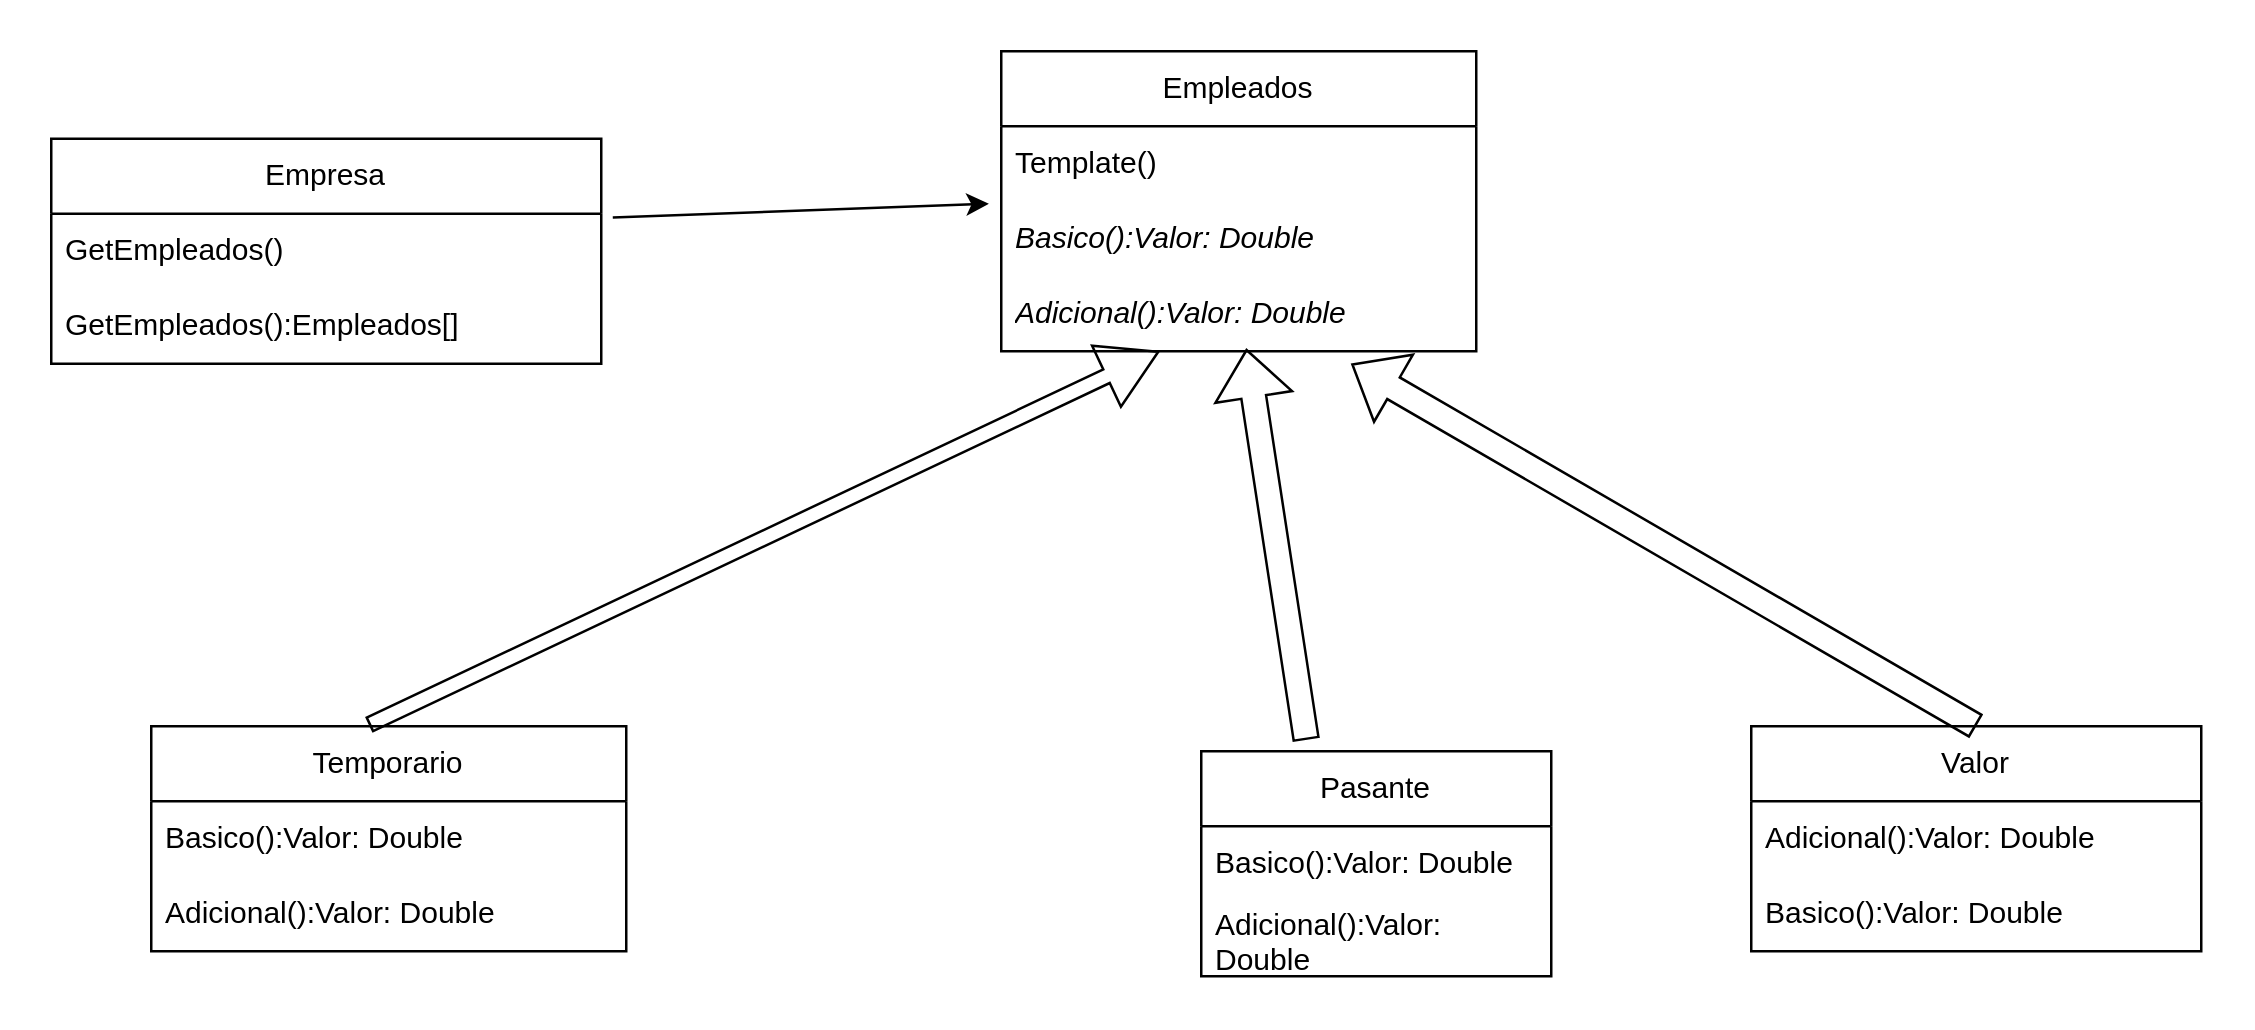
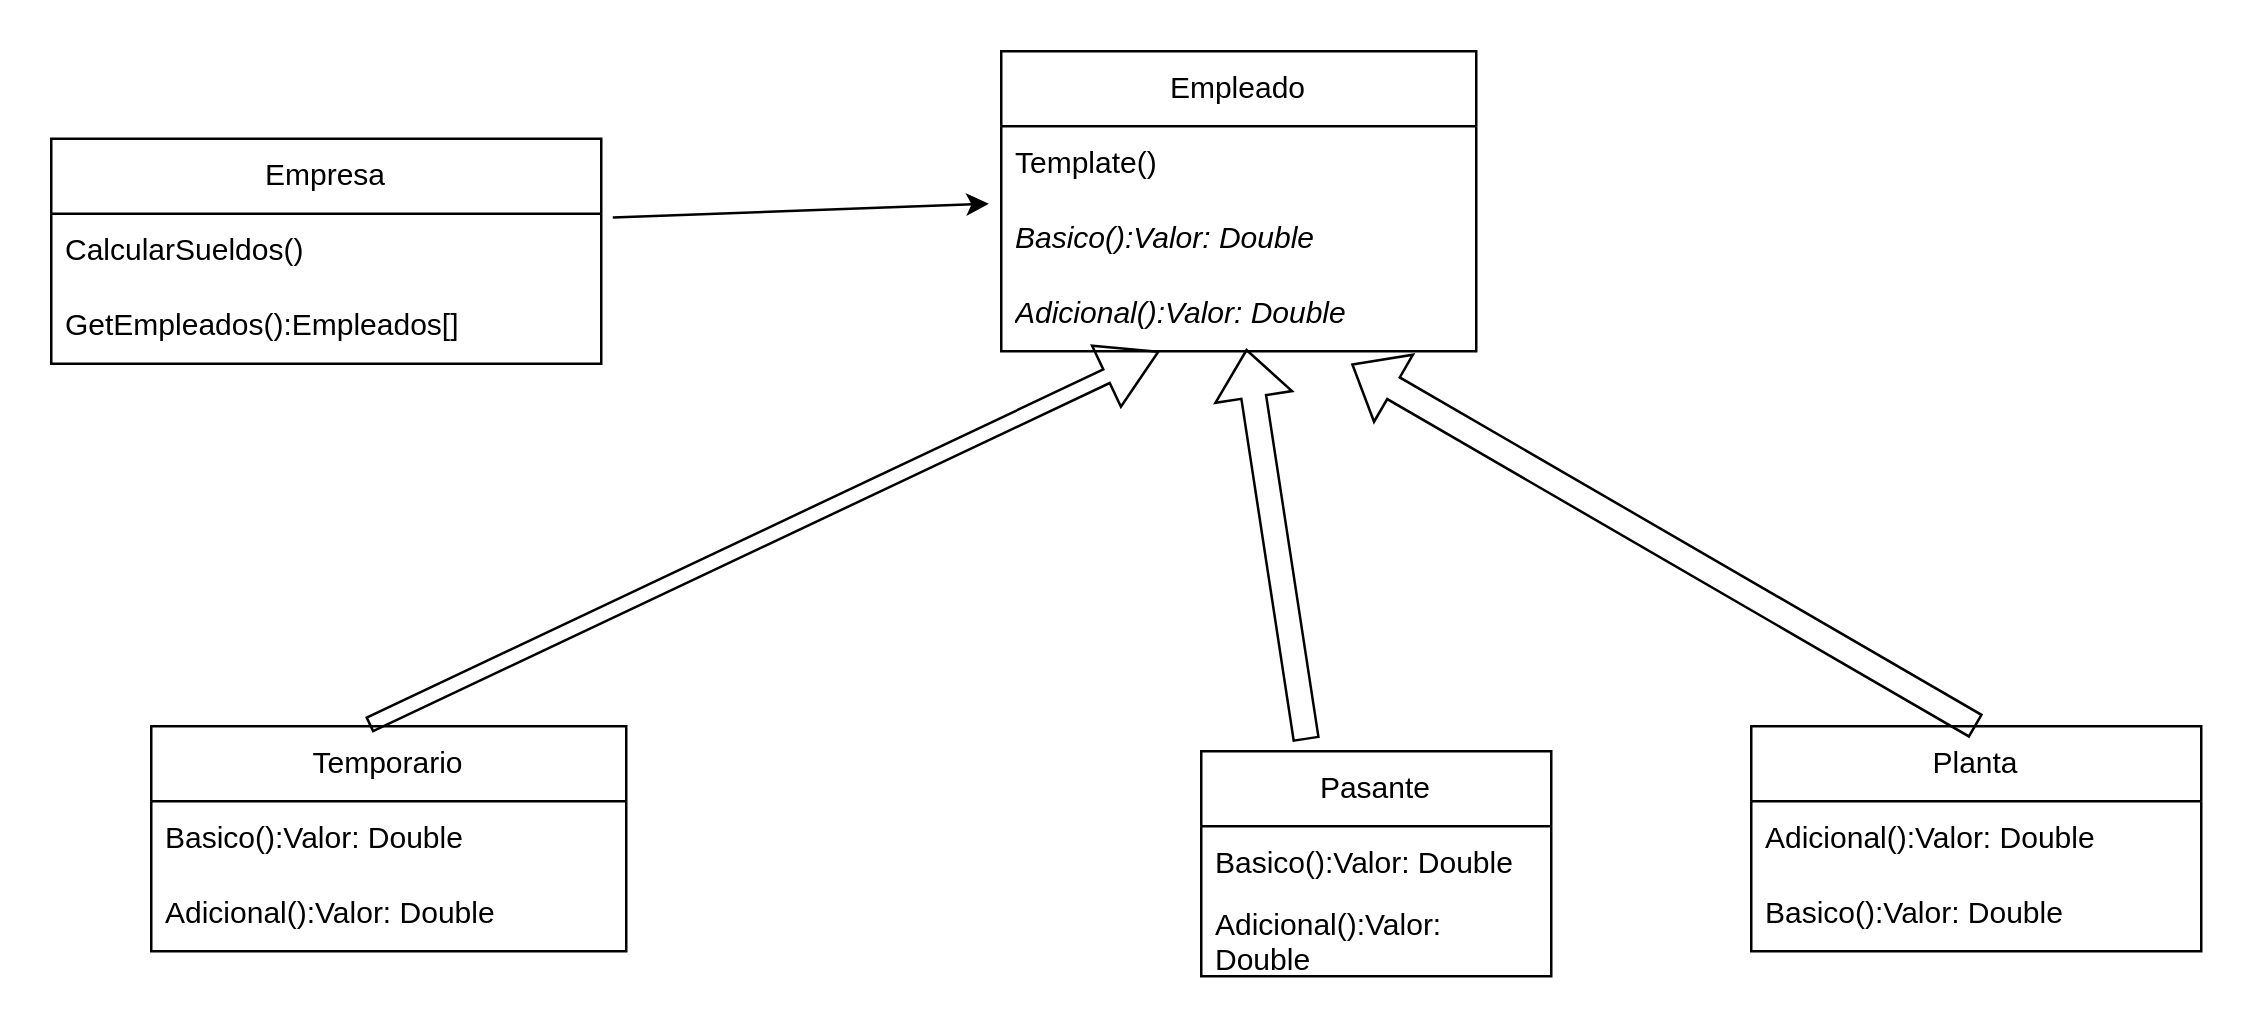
  <mxCell id="0" />
  <mxCell id="1" parent="0" />
  <mxCell id="2" value="Empresa" style="swimlane;fontStyle=0;childLayout=stackLayout;horizontal=1;startSize=30;horizontalStack=0;resizeParent=1;resizeParentMax=0;resizeLast=0;collapsible=1;marginBottom=0;whiteSpace=wrap;html=1;" vertex="1" parent="1"><mxGeometry x="20" y="55" width="220" height="90" as="geometry" /></mxCell>
- <mxCell id="3" value="GetEmpleados()" style="text;strokeColor=none;fillColor=none;align=left;verticalAlign=middle;spacingLeft=4;spacingRight=4;overflow=hidden;points=[[0,0.5],[1,0.5]];portConstraint=eastwest;rotatable=0;whiteSpace=wrap;html=1;" vertex="1" parent="2"><mxGeometry y="30" width="220" height="30" as="geometry" /></mxCell>
+ <mxCell id="3" value="CalcularSueldos()" style="text;strokeColor=none;fillColor=none;align=left;verticalAlign=middle;spacingLeft=4;spacingRight=4;overflow=hidden;points=[[0,0.5],[1,0.5]];portConstraint=eastwest;rotatable=0;whiteSpace=wrap;html=1;" vertex="1" parent="2"><mxGeometry y="30" width="220" height="30" as="geometry" /></mxCell>
  <mxCell id="4" value="GetEmpleados():Empleados[]" style="text;strokeColor=none;fillColor=none;align=left;verticalAlign=middle;spacingLeft=4;spacingRight=4;overflow=hidden;points=[[0,0.5],[1,0.5]];portConstraint=eastwest;rotatable=0;whiteSpace=wrap;html=1;" vertex="1" parent="2"><mxGeometry y="60" width="220" height="30" as="geometry" /></mxCell>
- <mxCell id="5" value="Empleados" style="swimlane;fontStyle=0;childLayout=stackLayout;horizontal=1;startSize=30;horizontalStack=0;resizeParent=1;resizeParentMax=0;resizeLast=0;collapsible=1;marginBottom=0;whiteSpace=wrap;html=1;" vertex="1" parent="1"><mxGeometry x="400" y="20" width="190" height="120" as="geometry" /></mxCell>
+ <mxCell id="5" value="Empleado" style="swimlane;fontStyle=0;childLayout=stackLayout;horizontal=1;startSize=30;horizontalStack=0;resizeParent=1;resizeParentMax=0;resizeLast=0;collapsible=1;marginBottom=0;whiteSpace=wrap;html=1;" vertex="1" parent="1"><mxGeometry x="400" y="20" width="190" height="120" as="geometry" /></mxCell>
  <mxCell id="6" value="Template()" style="text;strokeColor=none;fillColor=none;align=left;verticalAlign=middle;spacingLeft=4;spacingRight=4;overflow=hidden;points=[[0,0.5],[1,0.5]];portConstraint=eastwest;rotatable=0;whiteSpace=wrap;html=1;" vertex="1" parent="5"><mxGeometry y="30" width="190" height="30" as="geometry" /></mxCell>
  <mxCell id="7" value="Basico():Valor: Double" style="text;strokeColor=none;fillColor=none;align=left;verticalAlign=middle;spacingLeft=4;spacingRight=4;overflow=hidden;points=[[0,0.5],[1,0.5]];portConstraint=eastwest;rotatable=0;whiteSpace=wrap;html=1;fontStyle=2" vertex="1" parent="5"><mxGeometry y="60" width="190" height="30" as="geometry" /></mxCell>
  <mxCell id="8" value="Adicional():Valor: Double" style="text;strokeColor=none;fillColor=none;align=left;verticalAlign=middle;spacingLeft=4;spacingRight=4;overflow=hidden;points=[[0,0.5],[1,0.5]];portConstraint=eastwest;rotatable=0;whiteSpace=wrap;html=1;fontStyle=2" vertex="1" parent="5"><mxGeometry y="90" width="190" height="30" as="geometry" /></mxCell>
  <mxCell id="9" value="Temporario" style="swimlane;fontStyle=0;childLayout=stackLayout;horizontal=1;startSize=30;horizontalStack=0;resizeParent=1;resizeParentMax=0;resizeLast=0;collapsible=1;marginBottom=0;whiteSpace=wrap;html=1;" vertex="1" parent="1"><mxGeometry x="60" y="290" width="190" height="90" as="geometry" /></mxCell>
  <mxCell id="10" value="Basico():Valor: Double" style="text;strokeColor=none;fillColor=none;align=left;verticalAlign=middle;spacingLeft=4;spacingRight=4;overflow=hidden;points=[[0,0.5],[1,0.5]];portConstraint=eastwest;rotatable=0;whiteSpace=wrap;html=1;fontStyle=0" vertex="1" parent="9"><mxGeometry y="30" width="190" height="30" as="geometry" /></mxCell>
  <mxCell id="11" value="Adicional():Valor: Double" style="text;strokeColor=none;fillColor=none;align=left;verticalAlign=middle;spacingLeft=4;spacingRight=4;overflow=hidden;points=[[0,0.5],[1,0.5]];portConstraint=eastwest;rotatable=0;whiteSpace=wrap;html=1;fontStyle=0" vertex="1" parent="9"><mxGeometry y="60" width="190" height="30" as="geometry" /></mxCell>
  <mxCell id="12" value="Pasante" style="swimlane;fontStyle=0;childLayout=stackLayout;horizontal=1;startSize=30;horizontalStack=0;resizeParent=1;resizeParentMax=0;resizeLast=0;collapsible=1;marginBottom=0;whiteSpace=wrap;html=1;" vertex="1" parent="1"><mxGeometry x="480" y="300" width="140" height="90" as="geometry" /></mxCell>
  <mxCell id="13" value="Basico():Valor: Double" style="text;strokeColor=none;fillColor=none;align=left;verticalAlign=middle;spacingLeft=4;spacingRight=4;overflow=hidden;points=[[0,0.5],[1,0.5]];portConstraint=eastwest;rotatable=0;whiteSpace=wrap;html=1;fontStyle=0" vertex="1" parent="12"><mxGeometry y="30" width="140" height="30" as="geometry" /></mxCell>
  <mxCell id="14" value="Adicional():Valor: Double" style="text;strokeColor=none;fillColor=none;align=left;verticalAlign=middle;spacingLeft=4;spacingRight=4;overflow=hidden;points=[[0,0.5],[1,0.5]];portConstraint=eastwest;rotatable=0;whiteSpace=wrap;html=1;fontStyle=0" vertex="1" parent="12"><mxGeometry y="60" width="140" height="30" as="geometry" /></mxCell>
- <mxCell id="15" value="Valor" style="swimlane;fontStyle=0;childLayout=stackLayout;horizontal=1;startSize=30;horizontalStack=0;resizeParent=1;resizeParentMax=0;resizeLast=0;collapsible=1;marginBottom=0;whiteSpace=wrap;html=1;" vertex="1" parent="1"><mxGeometry x="700" y="290" width="180" height="90" as="geometry" /></mxCell>
+ <mxCell id="15" value="Planta" style="swimlane;fontStyle=0;childLayout=stackLayout;horizontal=1;startSize=30;horizontalStack=0;resizeParent=1;resizeParentMax=0;resizeLast=0;collapsible=1;marginBottom=0;whiteSpace=wrap;html=1;" vertex="1" parent="1"><mxGeometry x="700" y="290" width="180" height="90" as="geometry" /></mxCell>
  <mxCell id="16" value="Adicional():Valor: Double" style="text;strokeColor=none;fillColor=none;align=left;verticalAlign=middle;spacingLeft=4;spacingRight=4;overflow=hidden;points=[[0,0.5],[1,0.5]];portConstraint=eastwest;rotatable=0;whiteSpace=wrap;html=1;fontStyle=0" vertex="1" parent="15"><mxGeometry y="30" width="180" height="30" as="geometry" /></mxCell>
  <mxCell id="17" value="Basico():Valor: Double" style="text;strokeColor=none;fillColor=none;align=left;verticalAlign=middle;spacingLeft=4;spacingRight=4;overflow=hidden;points=[[0,0.5],[1,0.5]];portConstraint=eastwest;rotatable=0;whiteSpace=wrap;html=1;fontStyle=0" vertex="1" parent="15"><mxGeometry y="60" width="180" height="30" as="geometry" /></mxCell>
  <mxCell id="18" value="" style="endArrow=classic;html=1;rounded=0;exitX=0.458;exitY=-0.006;exitDx=0;exitDy=0;exitPerimeter=0;shape=flexArrow;width=6;endSize=7.3;" edge="1" parent="1" source="9" target="8"><mxGeometry width="50" height="50" relative="1" as="geometry"><mxPoint x="240" y="280" as="sourcePoint" /><mxPoint x="428.98" y="219.49" as="targetPoint" /></mxGeometry></mxCell>
  <mxCell id="19" value="" style="endArrow=classic;html=1;rounded=0;exitX=0.3;exitY=-0.05;exitDx=0;exitDy=0;exitPerimeter=0;entryX=0.516;entryY=0.967;entryDx=0;entryDy=0;entryPerimeter=0;shape=flexArrow;" edge="1" parent="1" source="12" target="8"><mxGeometry width="50" height="50" relative="1" as="geometry"><mxPoint x="227" y="229" as="sourcePoint" /><mxPoint x="458.94" y="219.49" as="targetPoint" /></mxGeometry></mxCell>
  <mxCell id="20" value="" style="endArrow=classic;html=1;rounded=0;exitX=0.5;exitY=0;exitDx=0;exitDy=0;entryX=0.737;entryY=1.167;entryDx=0;entryDy=0;entryPerimeter=0;shape=flexArrow;" edge="1" parent="1" source="15" target="8"><mxGeometry width="50" height="50" relative="1" as="geometry"><mxPoint x="237" y="239" as="sourcePoint" /><mxPoint x="485.96" y="223.51" as="targetPoint" /></mxGeometry></mxCell>
  <mxCell id="21" value="" style="endArrow=classic;html=1;rounded=0;exitX=1.021;exitY=0.05;exitDx=0;exitDy=0;exitPerimeter=0;entryX=-0.026;entryY=0.033;entryDx=0;entryDy=0;entryPerimeter=0;" edge="1" parent="1" source="3" target="7"><mxGeometry width="50" height="50" relative="1" as="geometry"><mxPoint x="240" y="280" as="sourcePoint" /><mxPoint x="431.8" y="160" as="targetPoint" /></mxGeometry></mxCell>
